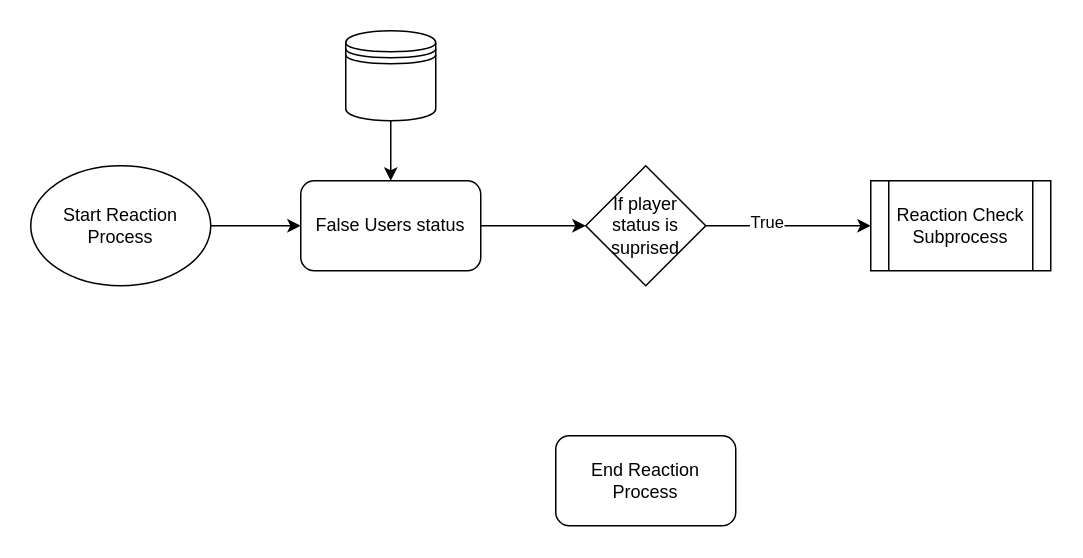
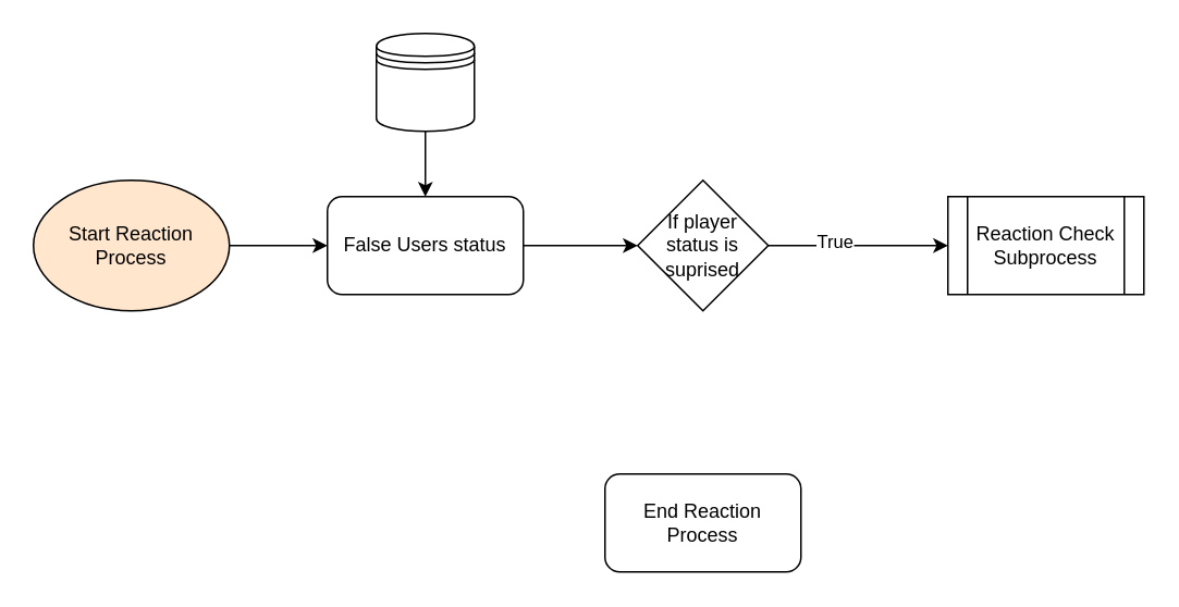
  <mxCell id="0" />
  <mxCell id="1" parent="0" />
  <mxCell id="2" style="edgeStyle=orthogonalEdgeStyle;rounded=0;orthogonalLoop=1;jettySize=auto;html=1;" edge="1" parent="1" source="3" target="5"><mxGeometry relative="1" as="geometry" /></mxCell>
- <mxCell id="3" value="Start Reaction Process" style="ellipse;whiteSpace=wrap;html=1;" vertex="1" parent="1"><mxGeometry x="20" y="110" width="120" height="80" as="geometry" /></mxCell>
+ <mxCell id="3" value="Start Reaction Process" style="ellipse;whiteSpace=wrap;html=1;fillColor=#ffe6cc;" vertex="1" parent="1"><mxGeometry x="20" y="110" width="120" height="80" as="geometry" /></mxCell>
  <mxCell id="4" style="edgeStyle=orthogonalEdgeStyle;rounded=0;orthogonalLoop=1;jettySize=auto;html=1;" edge="1" parent="1" source="5" target="10"><mxGeometry relative="1" as="geometry"><mxPoint x="400" y="150" as="targetPoint" /></mxGeometry></mxCell>
  <mxCell id="5" value="False Users status" style="rounded=1;whiteSpace=wrap;html=1;" vertex="1" parent="1"><mxGeometry x="200" y="120" width="120" height="60" as="geometry" /></mxCell>
  <mxCell id="6" style="edgeStyle=orthogonalEdgeStyle;rounded=0;orthogonalLoop=1;jettySize=auto;html=1;" edge="1" parent="1" source="7" target="5"><mxGeometry relative="1" as="geometry" /></mxCell>
  <mxCell id="7" value="" style="shape=datastore;whiteSpace=wrap;html=1;" vertex="1" parent="1"><mxGeometry x="230" y="20" width="60" height="60" as="geometry" /></mxCell>
  <mxCell id="8" style="edgeStyle=orthogonalEdgeStyle;rounded=0;orthogonalLoop=1;jettySize=auto;html=1;entryX=0;entryY=0.5;entryDx=0;entryDy=0;" edge="1" parent="1" source="10" target="11"><mxGeometry relative="1" as="geometry"><mxPoint x="610" y="150" as="targetPoint" /></mxGeometry></mxCell>
  <mxCell id="9" value="True" style="edgeLabel;html=1;align=center;verticalAlign=middle;resizable=0;points=[];" vertex="1" connectable="0" parent="8"><mxGeometry x="-0.277" y="3" relative="1" as="geometry"><mxPoint as="offset" /></mxGeometry></mxCell>
  <mxCell id="10" value="If player status is suprised" style="rhombus;whiteSpace=wrap;html=1;" vertex="1" parent="1"><mxGeometry x="390" y="110" width="80" height="80" as="geometry" /></mxCell>
  <mxCell id="11" value="Reaction Check Subprocess" style="shape=process;whiteSpace=wrap;html=1;backgroundOutline=1;" vertex="1" parent="1"><mxGeometry x="580" y="120" width="120" height="60" as="geometry" /></mxCell>
  <mxCell id="12" value="End Reaction Process" style="rounded=1;whiteSpace=wrap;html=1;" vertex="1" parent="1"><mxGeometry x="370" y="290" width="120" height="60" as="geometry" /></mxCell>
